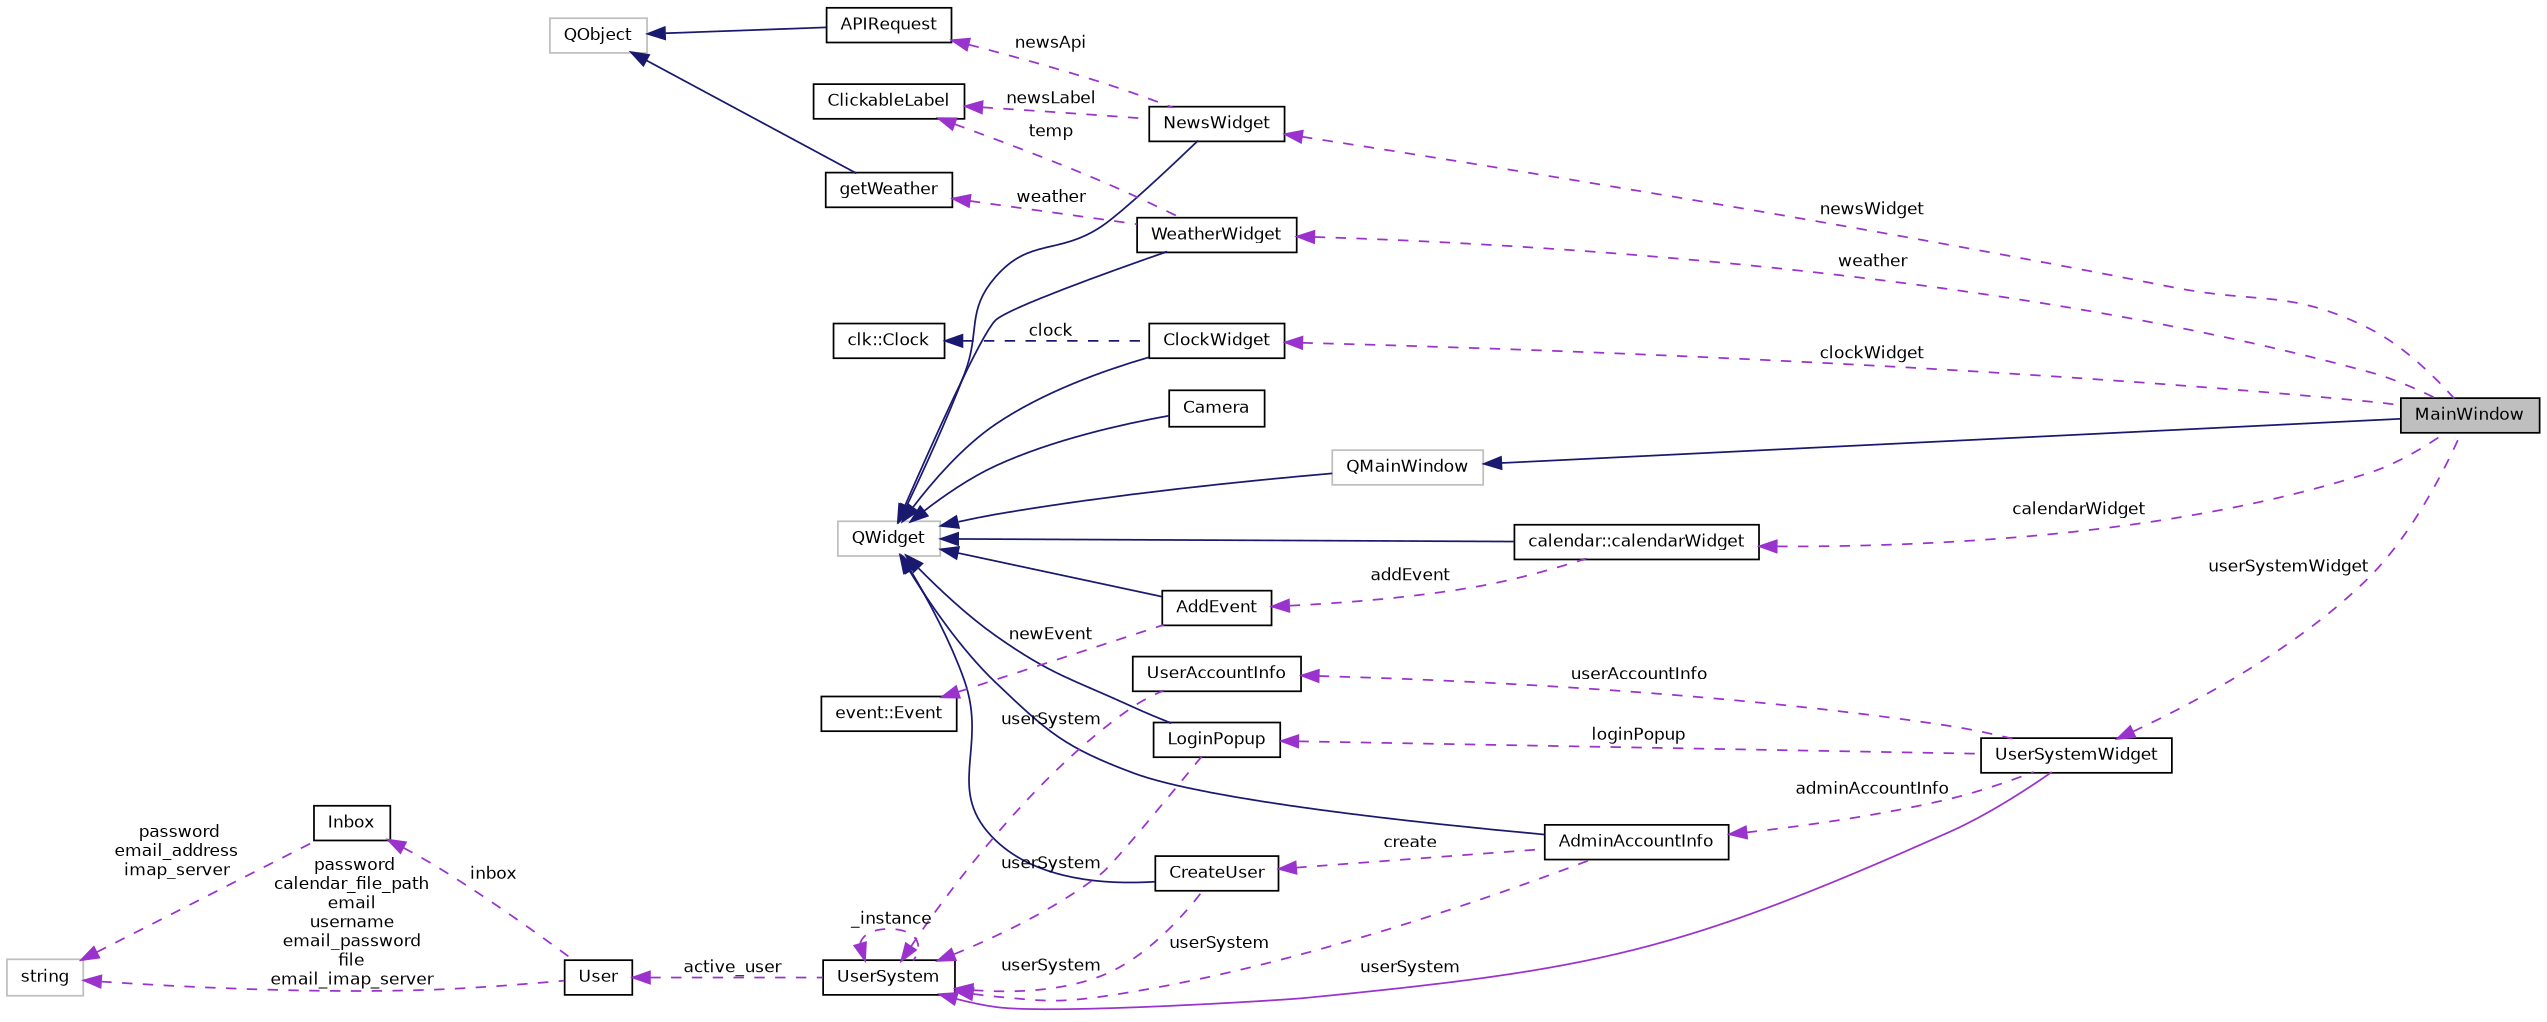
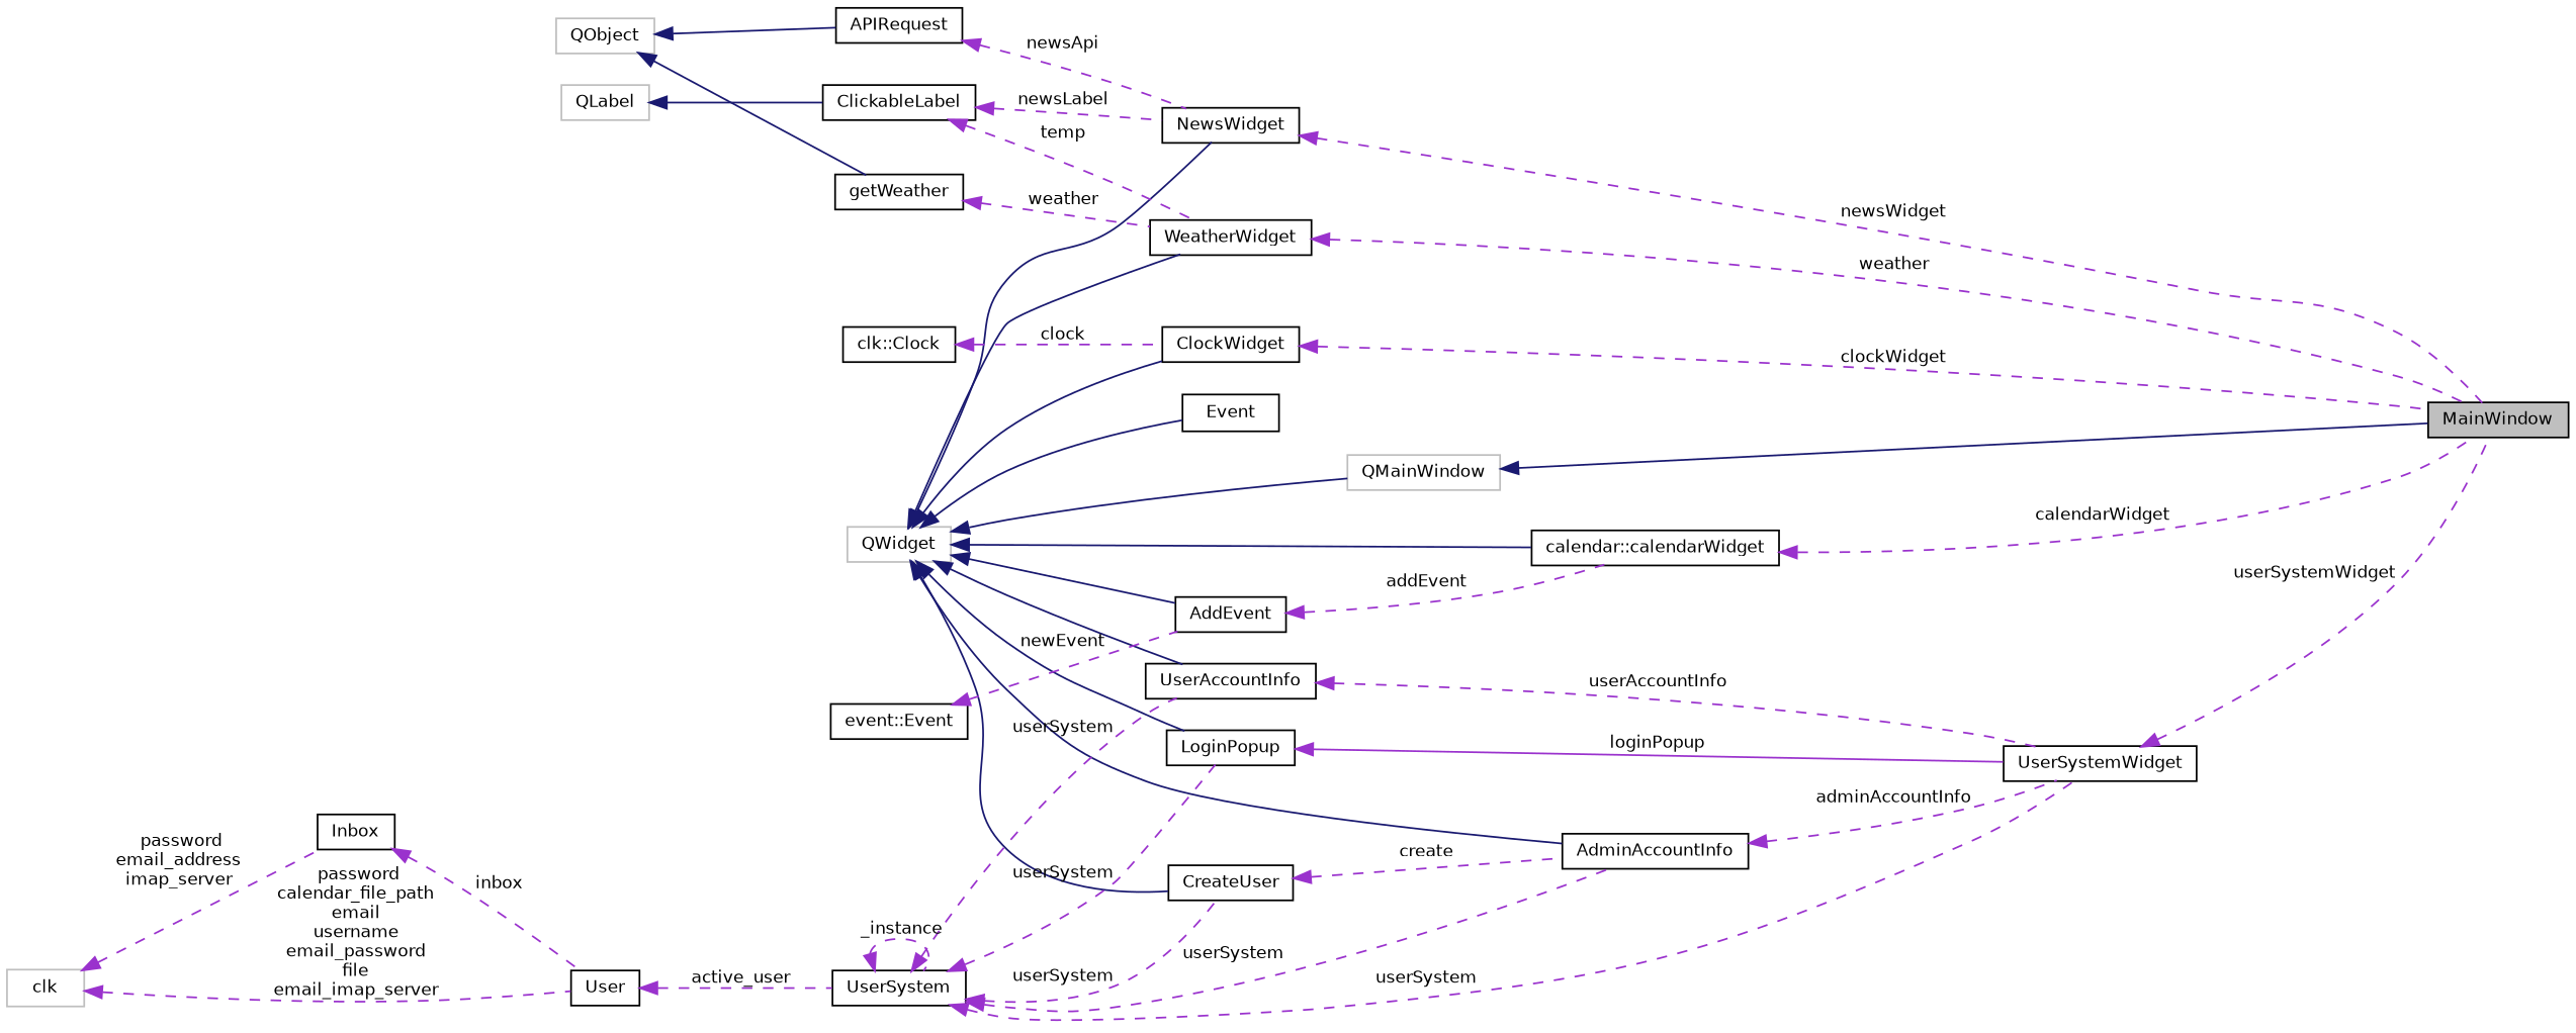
  digraph {
    rankdir=LR
    node [color=black fillcolor=white fontname=Helvetica fontsize=10 shape=record style=filled]
    edge [color=darkorchid3 dir=back fontname=Helvetica fontsize=10 labelfontname=Helvetica labelfontsize=10 style=dashed]
    n1 [fillcolor=grey75 fontcolor=black height=0.2 label=MainWindow width=0.4]
    n2 [color=grey75 height=0.2 label=QMainWindow width=0.4]
-   n3 [height=0.2 label=Camera width=0.4]
+   n3 [height=0.2 label=Event width=0.4]
    n4 [color=grey75 height=0.2 label=QWidget width=0.4]
    n5 [height=0.2 label=ClockWidget width=0.4]
    n6 [height=0.2 label=AdminAccountInfo width=0.4]
    n7 [height=0.2 label=CreateUser width=0.4]
    n8 [height=0.2 label=LoginPopup width=0.4]
    n9 [height=0.2 label=UserAccountInfo width=0.4]
    n10 [height=0.2 label=NewsWidget width=0.4]
    n11 [height=0.2 label=WeatherWidget width=0.4]
    n12 [height=0.2 label="calendar::calendarWidget" width=0.4]
    n13 [height=0.2 label=AddEvent width=0.4]
    n14 [height=0.2 label=UserSystemWidget width=0.4]
    n15 [height=0.2 label="clk::Clock" width=0.4]
    n16 [height=0.2 label=UserSystem width=0.4]
    n17 [height=0.2 label=User width=0.4]
    n18 [height=0.2 label=Inbox width=0.4]
-   n19 [color=grey75 height=0.2 label=string width=0.4]
+   n19 [color=grey75 height=0.2 label=clk width=0.4]
    n20 [height=0.2 label=APIRequest width=0.4]
    n21 [color=grey75 height=0.2 label=QObject width=0.4]
    n22 [height=0.2 label=getWeather width=0.4]
    n23 [height=0.2 label=ClickableLabel width=0.4]
+   n24 [color=grey75 height=0.2 label=QLabel width=0.4]
    n25 [height=0.2 label="event::Event" width=0.4]
    n2 -> n1 [color=midnightblue style=solid]
    n4 -> n2 [color=midnightblue style=solid]
    n4 -> n3 [color=midnightblue style=solid]
    n4 -> n5 [color=midnightblue style=solid]
    n4 -> n6 [color=midnightblue style=solid]
    n4 -> n7 [color=midnightblue style=solid]
    n4 -> n8 [color=midnightblue style=solid]
+   n4 -> n9 [color=midnightblue style=solid]
    n4 -> n10 [color=midnightblue style=solid]
    n4 -> n11 [color=midnightblue style=solid]
    n4 -> n12 [color=midnightblue style=solid]
    n4 -> n13 [color=midnightblue style=solid]
    n5 -> n1 [label=" clockWidget"]
    n6 -> n14 [label=" adminAccountInfo"]
    n7 -> n6 [label=" create"]
-   n8 -> n14 [label=" loginPopup"]
+   n8 -> n14 [label=" loginPopup" style=solid]
    n9 -> n14 [label=" userAccountInfo"]
    n10 -> n1 [label=" newsWidget"]
    n11 -> n1 [label=" weather"]
    n12 -> n1 [label=" calendarWidget"]
    n13 -> n12 [label=" addEvent"]
    n14 -> n1 [label=" userSystemWidget"]
-   n15 -> n5 [color=midnightblue label=" clock"]
+   n15 -> n5 [label=" clock"]
    n16 -> n6 [label=" userSystem"]
    n16 -> n7 [label=" userSystem"]
    n16 -> n8 [label=" userSystem"]
    n16 -> n9 [label=" userSystem"]
-   n16 -> n14 [label=" userSystem" style=solid]
+   n16 -> n14 [label=" userSystem"]
    n16 -> n16 [label=" _instance"]
    n17 -> n16 [label=" active_user"]
    n18 -> n17 [label=" inbox"]
    n19 -> n17 [label=" password\ncalendar_file_path\nemail\nusername\nemail_password\nfile\nemail_imap_server"]
    n19 -> n18 [label=" password\nemail_address\nimap_server"]
    n20 -> n10 [label=" newsApi"]
    n21 -> n20 [color=midnightblue style=solid]
    n21 -> n22 [color=midnightblue style=solid]
    n22 -> n11 [label=" weather"]
    n23 -> n10 [label=" newsLabel"]
    n23 -> n11 [label=" temp"]
+   n24 -> n23 [color=midnightblue style=solid]
    n25 -> n13 [label=" newEvent"]
  }
